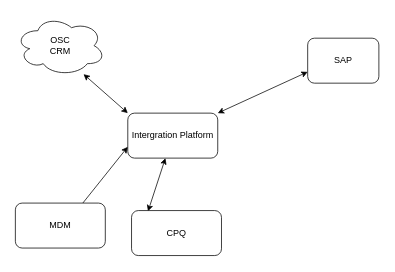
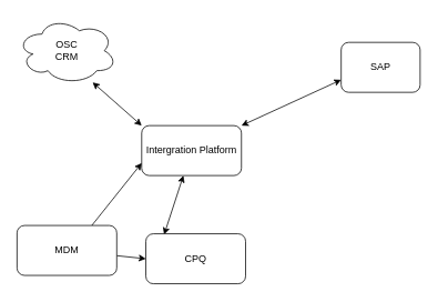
  <mxCell id="0" />
  <mxCell id="1" parent="0" />
  <mxCell id="2" value="&lt;div&gt;OSC&lt;/div&gt;&lt;div&gt;CRM&lt;br&gt;&lt;/div&gt;" parent="1" style="ellipse;shape=cloud;whiteSpace=wrap;html=1;" vertex="1"><mxGeometry as="geometry" y="20" x="20" height="80" width="120" /></mxCell>
  <mxCell id="3" parent="1" style="rounded=0;orthogonalLoop=1;jettySize=auto;html=1;exitX=0;exitY=0;exitDx=0;exitDy=0;entryX=0.758;entryY=0.975;entryDx=0;entryDy=0;entryPerimeter=0;startArrow=classic;startFill=1;" target="2" source="6" edge="1"><mxGeometry as="geometry" relative="1" /></mxCell>
  <mxCell id="4" parent="1" style="edgeStyle=none;rounded=0;orthogonalLoop=1;jettySize=auto;html=1;entryX=0.183;entryY=0.017;entryDx=0;entryDy=0;entryPerimeter=0;strokeColor=#000000;startArrow=classic;startFill=1;" target="7" source="6" edge="1"><mxGeometry as="geometry" relative="1" /></mxCell>
  <mxCell id="5" parent="1" style="edgeStyle=none;rounded=0;orthogonalLoop=1;jettySize=auto;html=1;exitX=1;exitY=0;exitDx=0;exitDy=0;entryX=0;entryY=0.75;entryDx=0;entryDy=0;startArrow=classic;startFill=1;strokeColor=#000000;" target="11" source="6" edge="1"><mxGeometry as="geometry" relative="1" /></mxCell>
  <mxCell id="6" value="Intergration Platform" parent="1" style="rounded=1;whiteSpace=wrap;html=1;" vertex="1"><mxGeometry as="geometry" y="150" x="170" height="60" width="120" /></mxCell>
  <mxCell id="7" value="CPQ" parent="1" style="rounded=1;whiteSpace=wrap;html=1;" vertex="1"><mxGeometry x="175" y="280" as="geometry" height="60" width="120" /></mxCell>
+ <mxCell id="8" parent="1" style="edgeStyle=none;rounded=0;orthogonalLoop=1;jettySize=auto;html=1;entryX=0;entryY=0.5;entryDx=0;entryDy=0;" target="7" source="10" edge="1"><mxGeometry as="geometry" relative="1" /></mxCell>
  <mxCell id="9" parent="1" style="edgeStyle=none;rounded=0;orthogonalLoop=1;jettySize=auto;html=1;exitX=0.75;exitY=0;exitDx=0;exitDy=0;entryX=0;entryY=0.75;entryDx=0;entryDy=0;" target="6" source="10" edge="1"><mxGeometry as="geometry" relative="1" /></mxCell>
  <mxCell id="10" value="MDM" parent="1" style="rounded=1;whiteSpace=wrap;html=1;" vertex="1"><mxGeometry as="geometry" y="270" x="20" height="60" width="120" /></mxCell>
  <mxCell id="11" value="SAP" parent="1" style="rounded=1;whiteSpace=wrap;html=1;" vertex="1"><mxGeometry x="410" y="50" as="geometry" height="60" width="95" /></mxCell>
